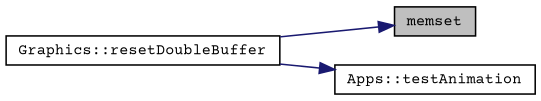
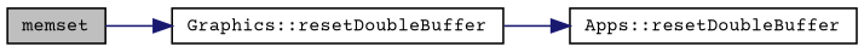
  digraph {
    fontname="Courier Prime"
    rankdir=RL
    node [color=black fillcolor=white fontname="Courier Prime" fontsize=10 shape=record style=filled]
    edge [color=midnightblue dir=back fontname="Courier Prime" fontsize=10 labelfontname=Helvetica labelfontsize=10 style=solid]
    n1 [fillcolor=grey75 fontcolor=black height=0.2 label=memset width=0.4]
    n2 [height=0.2 label="Graphics::resetDoubleBuffer" width=0.4]
-   n3 [height=0.2 label="Apps::testAnimation" width=0.4]
-   n1 -> n2
+   n3 [height=0.2 label="Apps::resetDoubleBuffer" width=0.4]
+   n2 -> n1
    n3 -> n2
  }
